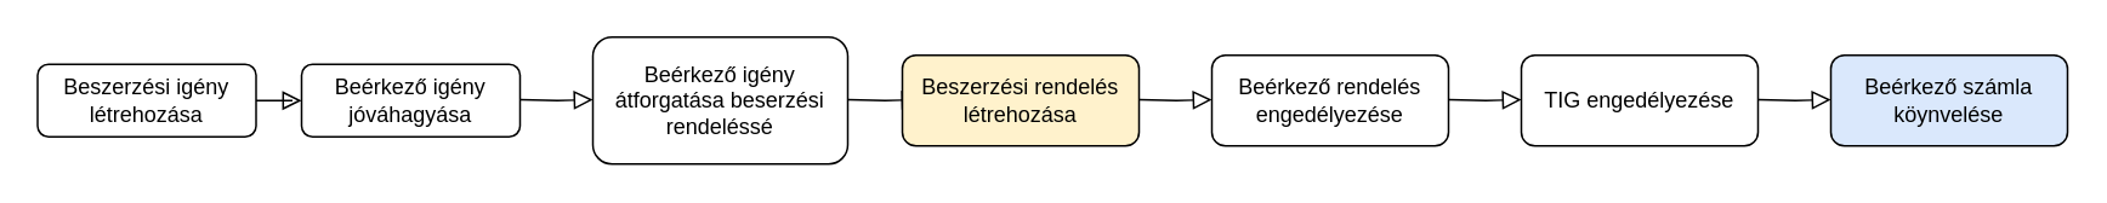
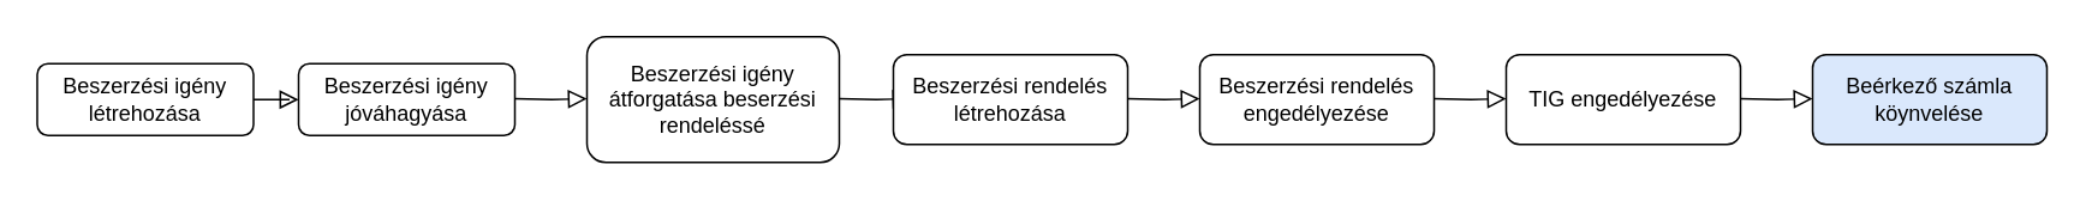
  <mxCell id="0" />
  <mxCell id="1" parent="0" />
  <mxCell id="2" value="" style="rounded=0;html=1;jettySize=auto;orthogonalLoop=1;fontSize=11;endArrow=block;endFill=0;endSize=8;strokeWidth=1;shadow=0;labelBackgroundColor=none;edgeStyle=orthogonalEdgeStyle;" parent="1" source="3" edge="1"><mxGeometry relative="1" as="geometry"><mxPoint x="165" y="55" as="targetPoint" /></mxGeometry></mxCell>
  <mxCell id="3" value="Beszerzési igény létrehozása" style="rounded=1;whiteSpace=wrap;html=1;fontSize=12;glass=0;strokeWidth=1;shadow=0;" parent="1" vertex="1"><mxGeometry x="20" y="35" width="120" height="40" as="geometry" /></mxCell>
- <mxCell id="4" value="Beérkező igény jóváhagyása" style="rounded=1;whiteSpace=wrap;html=1;fontSize=12;glass=0;strokeWidth=1;shadow=0;" vertex="1" parent="1"><mxGeometry x="165" y="35" width="120" height="40" as="geometry" /></mxCell>
- <mxCell id="5" value="Beérkező igény átforgatása beserzési rendeléssé" style="rounded=1;whiteSpace=wrap;html=1;fontSize=12;glass=0;strokeWidth=1;shadow=0;" vertex="1" parent="1"><mxGeometry x="325" y="20" width="140" height="70" as="geometry" /></mxCell>
+ <mxCell id="4" value="Beszerzési igény jóváhagyása" style="rounded=1;whiteSpace=wrap;html=1;fontSize=12;glass=0;strokeWidth=1;shadow=0;" vertex="1" parent="1"><mxGeometry x="165" y="35" width="120" height="40" as="geometry" /></mxCell>
+ <mxCell id="5" value="Beszerzési igény átforgatása beserzési rendeléssé" style="rounded=1;whiteSpace=wrap;html=1;fontSize=12;glass=0;strokeWidth=1;shadow=0;" vertex="1" parent="1"><mxGeometry x="325" y="20" width="140" height="70" as="geometry" /></mxCell>
  <mxCell id="6" value="" style="rounded=0;html=1;jettySize=auto;orthogonalLoop=1;fontSize=11;endArrow=block;endFill=0;endSize=8;strokeWidth=1;shadow=0;labelBackgroundColor=none;edgeStyle=orthogonalEdgeStyle;" edge="1" parent="1"><mxGeometry relative="1" as="geometry"><mxPoint x="285" y="54.5" as="sourcePoint" /><mxPoint x="325" y="54.5" as="targetPoint" /></mxGeometry></mxCell>
  <mxCell id="7" value="" style="rounded=0;html=1;jettySize=auto;orthogonalLoop=1;fontSize=11;endArrow=block;endFill=0;endSize=8;strokeWidth=1;shadow=0;labelBackgroundColor=none;edgeStyle=orthogonalEdgeStyle;" edge="1" parent="1"><mxGeometry relative="1" as="geometry"><mxPoint x="465" y="54.5" as="sourcePoint" /><mxPoint x="505" y="54.5" as="targetPoint" /></mxGeometry></mxCell>
- <mxCell id="8" value="Beszerzési rendelés létrehozása" style="rounded=1;whiteSpace=wrap;html=1;fontSize=12;glass=0;strokeWidth=1;shadow=0;fillColor=#fff2cc;" vertex="1" parent="1"><mxGeometry x="495" y="30" width="130" height="50" as="geometry" /></mxCell>
+ <mxCell id="8" value="Beszerzési rendelés létrehozása" style="rounded=1;whiteSpace=wrap;html=1;fontSize=12;glass=0;strokeWidth=1;shadow=0;" vertex="1" parent="1"><mxGeometry x="495" y="30" width="130" height="50" as="geometry" /></mxCell>
  <mxCell id="9" value="" style="rounded=0;html=1;jettySize=auto;orthogonalLoop=1;fontSize=11;endArrow=block;endFill=0;endSize=8;strokeWidth=1;shadow=0;labelBackgroundColor=none;edgeStyle=orthogonalEdgeStyle;" edge="1" parent="1"><mxGeometry relative="1" as="geometry"><mxPoint x="625" y="54.5" as="sourcePoint" /><mxPoint x="665" y="54.5" as="targetPoint" /></mxGeometry></mxCell>
- <mxCell id="10" value="&lt;div&gt;Beérkező rendelés engedélyezése&lt;/div&gt;" style="rounded=1;whiteSpace=wrap;html=1;fontSize=12;glass=0;strokeWidth=1;shadow=0;" vertex="1" parent="1"><mxGeometry x="665" y="30" width="130" height="50" as="geometry" /></mxCell>
+ <mxCell id="10" value="&lt;div&gt;Beszerzési rendelés engedélyezése&lt;/div&gt;" style="rounded=1;whiteSpace=wrap;html=1;fontSize=12;glass=0;strokeWidth=1;shadow=0;" vertex="1" parent="1"><mxGeometry x="665" y="30" width="130" height="50" as="geometry" /></mxCell>
  <mxCell id="11" value="TIG engedélyezése" style="rounded=1;whiteSpace=wrap;html=1;fontSize=12;glass=0;strokeWidth=1;shadow=0;" vertex="1" parent="1"><mxGeometry x="835" y="30" width="130" height="50" as="geometry" /></mxCell>
  <mxCell id="12" value="" style="rounded=0;html=1;jettySize=auto;orthogonalLoop=1;fontSize=11;endArrow=block;endFill=0;endSize=8;strokeWidth=1;shadow=0;labelBackgroundColor=none;edgeStyle=orthogonalEdgeStyle;" edge="1" parent="1"><mxGeometry relative="1" as="geometry"><mxPoint x="965" y="54.5" as="sourcePoint" /><mxPoint x="1005" y="54.5" as="targetPoint" /></mxGeometry></mxCell>
  <mxCell id="13" value="" style="rounded=0;html=1;jettySize=auto;orthogonalLoop=1;fontSize=11;endArrow=block;endFill=0;endSize=8;strokeWidth=1;shadow=0;labelBackgroundColor=none;edgeStyle=orthogonalEdgeStyle;" edge="1" parent="1"><mxGeometry relative="1" as="geometry"><mxPoint x="795" y="54.5" as="sourcePoint" /><mxPoint x="835" y="54.5" as="targetPoint" /></mxGeometry></mxCell>
  <mxCell id="14" value="&lt;div&gt;Beérkező számla köynvelése&lt;/div&gt;" style="rounded=1;whiteSpace=wrap;html=1;fontSize=12;glass=0;strokeWidth=1;shadow=0;fillColor=#dae8fc;" vertex="1" parent="1"><mxGeometry x="1005" y="30" width="130" height="50" as="geometry" /></mxCell>
